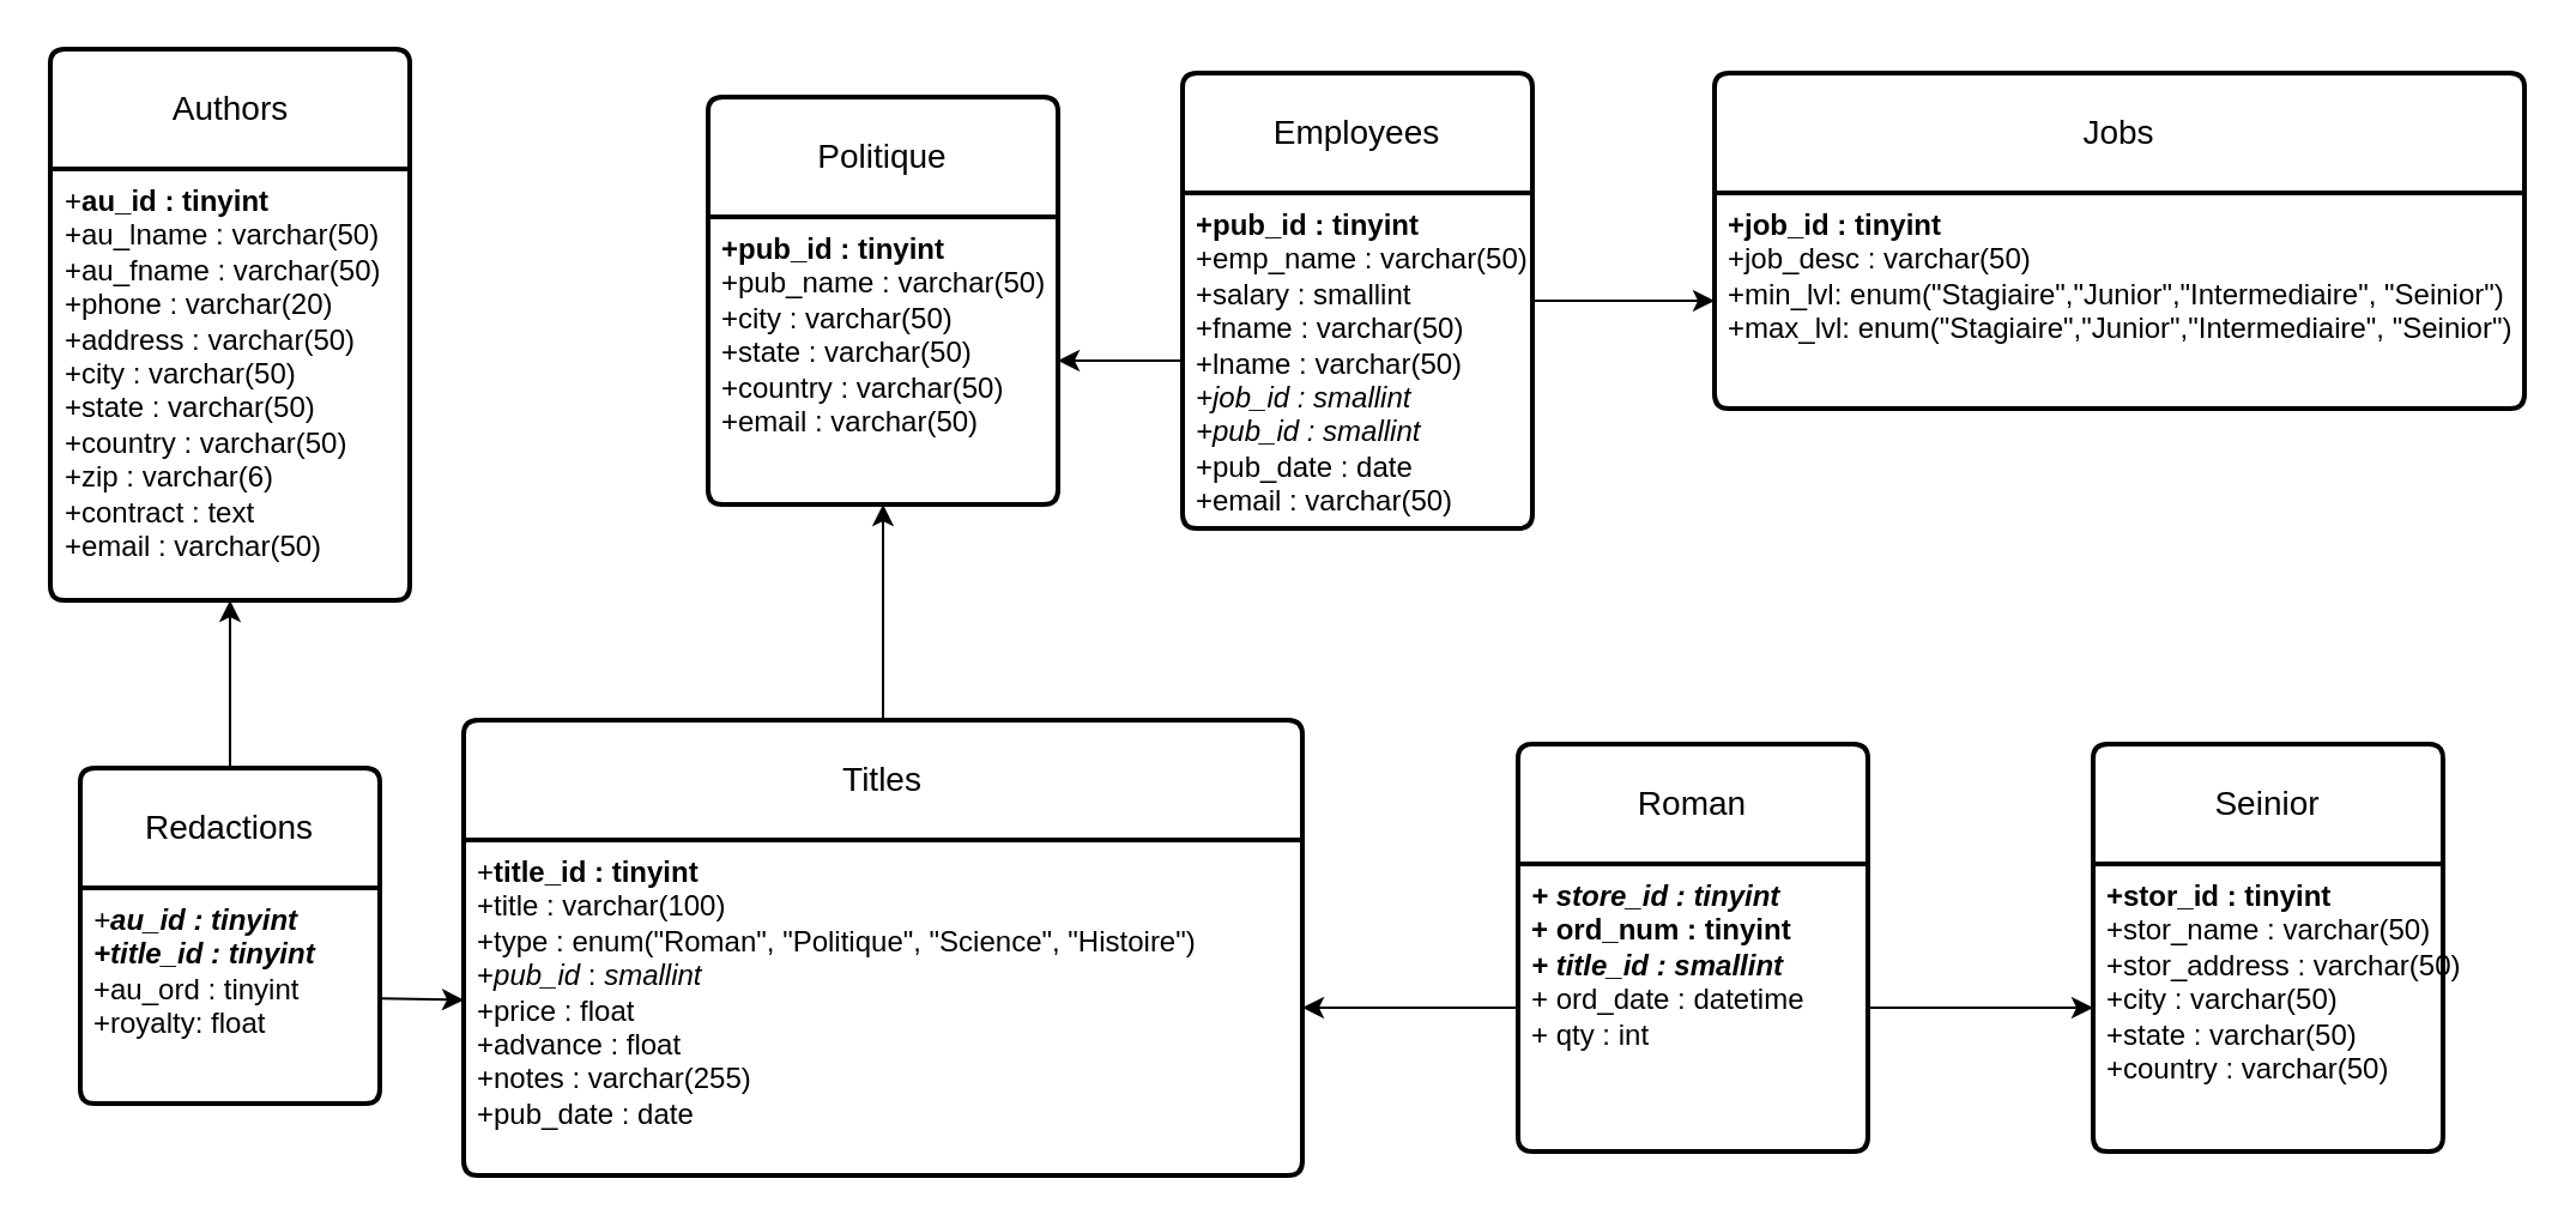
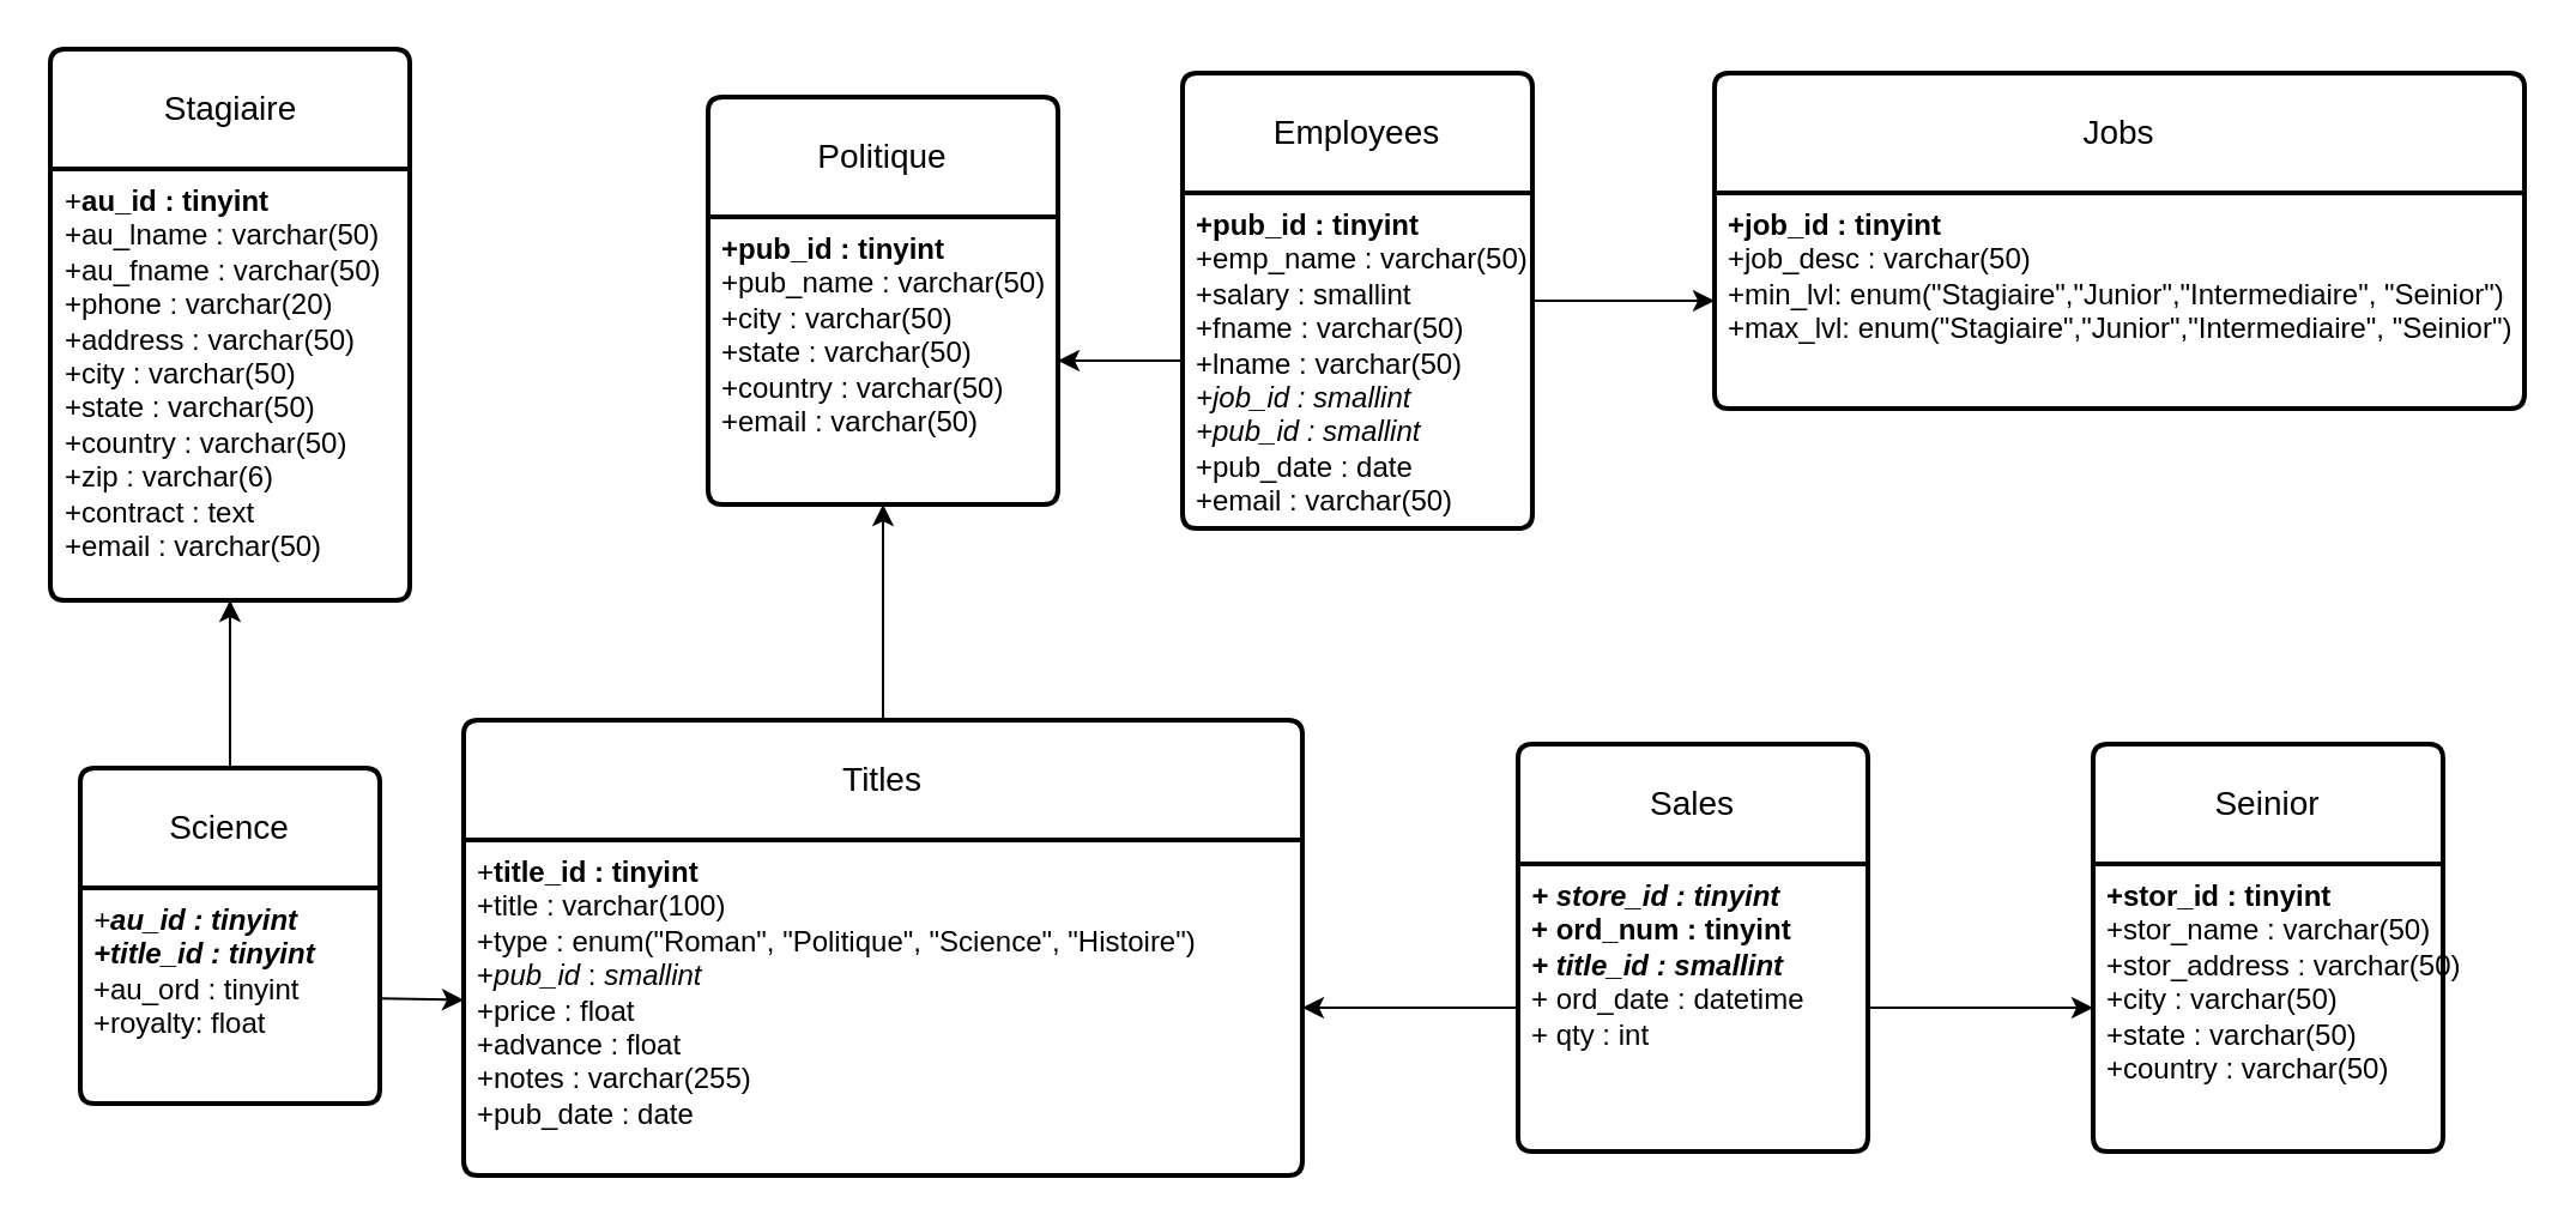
  <mxCell id="0" />
  <mxCell id="1" parent="0" />
- <mxCell id="2" value="Authors" style="swimlane;childLayout=stackLayout;horizontal=1;startSize=50;horizontalStack=0;rounded=1;fontSize=14;fontStyle=0;strokeWidth=2;resizeParent=0;resizeLast=1;shadow=0;dashed=0;align=center;arcSize=4;whiteSpace=wrap;html=1;" vertex="1" parent="1"><mxGeometry x="20.5" y="20" width="150" height="230" as="geometry" /></mxCell>
+ <mxCell id="2" value="Stagiaire" style="swimlane;childLayout=stackLayout;horizontal=1;startSize=50;horizontalStack=0;rounded=1;fontSize=14;fontStyle=0;strokeWidth=2;resizeParent=0;resizeLast=1;shadow=0;dashed=0;align=center;arcSize=4;whiteSpace=wrap;html=1;" vertex="1" parent="1"><mxGeometry x="20.5" y="20" width="150" height="230" as="geometry" /></mxCell>
  <mxCell id="3" value="+&lt;b&gt;au_id : tinyint&lt;/b&gt;&lt;br&gt;+au_lname : varchar(50)&lt;br&gt;+au_fname : varchar(50)&lt;br&gt;+phone : varchar(20)&lt;br style=&quot;border-color: var(--border-color);&quot;&gt;+address : varchar(50)&lt;br style=&quot;border-color: var(--border-color);&quot;&gt;+city : varchar(50)&lt;br&gt;+&lt;span style=&quot;border-color: var(--border-color);&quot;&gt;state&amp;nbsp;&lt;/span&gt;: varchar(50)&lt;br&gt;+country : varchar(50)&lt;br style=&quot;border-color: var(--border-color);&quot;&gt;+zip : varchar(6)&lt;br style=&quot;border-color: var(--border-color);&quot;&gt;+contract : text&amp;nbsp;&lt;br&gt;+email : varchar(50)" style="align=left;strokeColor=none;fillColor=none;spacingLeft=4;fontSize=12;verticalAlign=top;resizable=0;rotatable=0;part=1;html=1;" vertex="1" parent="2"><mxGeometry y="50" width="150" height="180" as="geometry" /></mxCell>
  <mxCell id="4" style="rounded=0;orthogonalLoop=1;jettySize=auto;html=1;" edge="1" parent="1" source="5" target="3"><mxGeometry relative="1" as="geometry" /></mxCell>
- <mxCell id="5" value="Redactions" style="swimlane;childLayout=stackLayout;horizontal=1;startSize=50;horizontalStack=0;rounded=1;fontSize=14;fontStyle=0;strokeWidth=2;resizeParent=0;resizeLast=1;shadow=0;dashed=0;align=center;arcSize=4;whiteSpace=wrap;html=1;" vertex="1" parent="1"><mxGeometry x="33" y="320" width="125" height="140" as="geometry" /></mxCell>
+ <mxCell id="5" value="Science" style="swimlane;childLayout=stackLayout;horizontal=1;startSize=50;horizontalStack=0;rounded=1;fontSize=14;fontStyle=0;strokeWidth=2;resizeParent=0;resizeLast=1;shadow=0;dashed=0;align=center;arcSize=4;whiteSpace=wrap;html=1;" vertex="1" parent="1"><mxGeometry x="33" y="320" width="125" height="140" as="geometry" /></mxCell>
  <mxCell id="6" value="&lt;i&gt;+&lt;b&gt;au_id : tinyint&lt;/b&gt;&lt;br&gt;&lt;/i&gt;&lt;b&gt;&lt;i&gt;+title_id :&amp;nbsp;&lt;span style=&quot;border-color: var(--border-color);&quot;&gt;tinyint&lt;/span&gt;&lt;br&gt;&lt;/i&gt;&lt;/b&gt;+au_ord : tinyint&lt;br&gt;+royalty: float" style="align=left;strokeColor=none;fillColor=none;spacingLeft=4;fontSize=12;verticalAlign=top;resizable=0;rotatable=0;part=1;html=1;" vertex="1" parent="5"><mxGeometry y="50" width="125" height="90" as="geometry" /></mxCell>
  <mxCell id="7" style="rounded=0;orthogonalLoop=1;jettySize=auto;html=1;" edge="1" parent="1" source="8" target="11"><mxGeometry relative="1" as="geometry" /></mxCell>
  <mxCell id="8" value="Titles" style="swimlane;childLayout=stackLayout;horizontal=1;startSize=50;horizontalStack=0;rounded=1;fontSize=14;fontStyle=0;strokeWidth=2;resizeParent=0;resizeLast=1;shadow=0;dashed=0;align=center;arcSize=4;whiteSpace=wrap;html=1;" vertex="1" parent="1"><mxGeometry x="193" y="300" width="350" height="190" as="geometry" /></mxCell>
  <mxCell id="9" value="+&lt;b&gt;title_id : tinyint&lt;/b&gt;&lt;br&gt;+title : varchar(100)&lt;br&gt;+type : enum(&quot;Roman&quot;, &quot;Politique&quot;, &quot;Science&quot;, &quot;Histoire&quot;)&lt;br&gt;+&lt;i&gt;pub_id&lt;/i&gt; : &lt;i&gt;smallint&lt;/i&gt;&lt;br style=&quot;border-color: var(--border-color);&quot;&gt;+price : float&lt;br style=&quot;border-color: var(--border-color);&quot;&gt;+advance : float&lt;br&gt;+notes : varchar(255)&lt;br style=&quot;border-color: var(--border-color);&quot;&gt;+pub_date : date" style="align=left;strokeColor=none;fillColor=none;spacingLeft=4;fontSize=12;verticalAlign=top;resizable=0;rotatable=0;part=1;html=1;" vertex="1" parent="8"><mxGeometry y="50" width="350" height="140" as="geometry" /></mxCell>
  <mxCell id="10" value="Politique" style="swimlane;childLayout=stackLayout;horizontal=1;startSize=50;horizontalStack=0;rounded=1;fontSize=14;fontStyle=0;strokeWidth=2;resizeParent=0;resizeLast=1;shadow=0;dashed=0;align=center;arcSize=4;whiteSpace=wrap;html=1;" vertex="1" parent="1"><mxGeometry x="295" y="40" width="146" height="170" as="geometry" /></mxCell>
  <mxCell id="11" value="&lt;b&gt;+pub_id : tinyint&lt;br&gt;&lt;/b&gt;+pub_name : varchar(50)&lt;br&gt;+city : varchar(50)&lt;br&gt;+&lt;span style=&quot;border-color: var(--border-color);&quot;&gt;state&amp;nbsp;&lt;/span&gt;: varchar(50)&lt;br&gt;+country : varchar(50)&lt;br&gt;+email : varchar(50)" style="align=left;strokeColor=none;fillColor=none;spacingLeft=4;fontSize=12;verticalAlign=top;resizable=0;rotatable=0;part=1;html=1;" vertex="1" parent="10"><mxGeometry y="50" width="146" height="120" as="geometry" /></mxCell>
  <mxCell id="12" style="rounded=0;orthogonalLoop=1;jettySize=auto;html=1;" edge="1" parent="1" source="6" target="9"><mxGeometry relative="1" as="geometry" /></mxCell>
  <mxCell id="13" style="rounded=0;orthogonalLoop=1;jettySize=auto;html=1;" edge="1" parent="1" source="14" target="18"><mxGeometry relative="1" as="geometry" /></mxCell>
  <mxCell id="14" value="Employees" style="swimlane;childLayout=stackLayout;horizontal=1;startSize=50;horizontalStack=0;rounded=1;fontSize=14;fontStyle=0;strokeWidth=2;resizeParent=0;resizeLast=1;shadow=0;dashed=0;align=center;arcSize=4;whiteSpace=wrap;html=1;" vertex="1" parent="1"><mxGeometry x="493" y="30" width="146" height="190" as="geometry" /></mxCell>
  <mxCell id="15" value="&lt;b&gt;+pub_id : tinyint&lt;br&gt;&lt;/b&gt;+emp_name : varchar(50)&lt;br&gt;+salary : smallint&lt;br&gt;+fname : varchar(50)&lt;br style=&quot;border-color: var(--border-color);&quot;&gt;+lname : varchar(50)&lt;br&gt;&lt;i&gt;+&lt;span style=&quot;border-color: var(--border-color);&quot;&gt;job_id&amp;nbsp;&lt;/span&gt;: smallint&lt;br&gt;+pub_id&amp;nbsp;: smallint&lt;br&gt;&lt;/i&gt;+pub_date : date&lt;br&gt;+email : varchar(50)" style="align=left;strokeColor=none;fillColor=none;spacingLeft=4;fontSize=12;verticalAlign=top;resizable=0;rotatable=0;part=1;html=1;" vertex="1" parent="14"><mxGeometry y="50" width="146" height="140" as="geometry" /></mxCell>
  <mxCell id="16" style="rounded=0;orthogonalLoop=1;jettySize=auto;html=1;" edge="1" parent="1" source="15" target="11"><mxGeometry relative="1" as="geometry" /></mxCell>
  <mxCell id="17" value="Jobs" style="swimlane;childLayout=stackLayout;horizontal=1;startSize=50;horizontalStack=0;rounded=1;fontSize=14;fontStyle=0;strokeWidth=2;resizeParent=0;resizeLast=1;shadow=0;dashed=0;align=center;arcSize=4;whiteSpace=wrap;html=1;" vertex="1" parent="1"><mxGeometry x="715" y="30" width="338" height="140" as="geometry" /></mxCell>
  <mxCell id="18" value="&lt;b style=&quot;&quot;&gt;+job_id : tinyint&lt;br&gt;&lt;/b&gt;+job_desc : varchar(50)&lt;br&gt;+min_lvl: enum(&quot;Stagiaire&quot;,&quot;Junior&quot;,&quot;Intermediaire&quot;, &quot;Seinior&quot;)&lt;br&gt;+max_lvl: enum(&quot;Stagiaire&quot;,&quot;Junior&quot;,&quot;Intermediaire&quot;, &quot;Seinior&quot;)" style="align=left;strokeColor=none;fillColor=none;spacingLeft=4;fontSize=12;verticalAlign=top;resizable=0;rotatable=0;part=1;html=1;" vertex="1" parent="17"><mxGeometry y="50" width="338" height="90" as="geometry" /></mxCell>
- <mxCell id="19" value="Roman" style="swimlane;childLayout=stackLayout;horizontal=1;startSize=50;horizontalStack=0;rounded=1;fontSize=14;fontStyle=0;strokeWidth=2;resizeParent=0;resizeLast=1;shadow=0;dashed=0;align=center;arcSize=4;whiteSpace=wrap;html=1;" vertex="1" parent="1"><mxGeometry x="633" y="310" width="146" height="170" as="geometry" /></mxCell>
+ <mxCell id="19" value="Sales" style="swimlane;childLayout=stackLayout;horizontal=1;startSize=50;horizontalStack=0;rounded=1;fontSize=14;fontStyle=0;strokeWidth=2;resizeParent=0;resizeLast=1;shadow=0;dashed=0;align=center;arcSize=4;whiteSpace=wrap;html=1;" vertex="1" parent="1"><mxGeometry x="633" y="310" width="146" height="170" as="geometry" /></mxCell>
  <mxCell id="20" value="&lt;b&gt;&lt;i&gt;+ store_id : tinyint&lt;br&gt;&lt;/i&gt;&lt;/b&gt;&lt;b style=&quot;border-color: var(--border-color);&quot;&gt;+ ord_num : tinyint&lt;br style=&quot;border-color: var(--border-color);&quot;&gt;&lt;/b&gt;&lt;b&gt;&lt;i&gt;+ title_id : smallint&lt;br&gt;&lt;/i&gt;&lt;/b&gt;+ ord_date : datetime&lt;br&gt;+ qty : int" style="align=left;strokeColor=none;fillColor=none;spacingLeft=4;fontSize=12;verticalAlign=top;resizable=0;rotatable=0;part=1;html=1;" vertex="1" parent="19"><mxGeometry y="50" width="146" height="120" as="geometry" /></mxCell>
  <mxCell id="21" style="rounded=0;orthogonalLoop=1;jettySize=auto;html=1;" edge="1" parent="1" source="20" target="9"><mxGeometry relative="1" as="geometry" /></mxCell>
  <mxCell id="22" value="Seinior" style="swimlane;childLayout=stackLayout;horizontal=1;startSize=50;horizontalStack=0;rounded=1;fontSize=14;fontStyle=0;strokeWidth=2;resizeParent=0;resizeLast=1;shadow=0;dashed=0;align=center;arcSize=4;whiteSpace=wrap;html=1;" vertex="1" parent="1"><mxGeometry x="873" y="310" width="146" height="170" as="geometry" /></mxCell>
  <mxCell id="23" value="&lt;b&gt;+stor_id : tinyint&lt;br&gt;&lt;/b&gt;+stor_name : varchar(50)&lt;br&gt;+stor_address : varchar(50)&lt;br style=&quot;border-color: var(--border-color);&quot;&gt;+city : varchar(50)&lt;br&gt;+&lt;span style=&quot;border-color: var(--border-color);&quot;&gt;state&amp;nbsp;&lt;/span&gt;: varchar(50)&lt;br&gt;+country : varchar(50)" style="align=left;strokeColor=none;fillColor=none;spacingLeft=4;fontSize=12;verticalAlign=top;resizable=0;rotatable=0;part=1;html=1;" vertex="1" parent="22"><mxGeometry y="50" width="146" height="120" as="geometry" /></mxCell>
  <mxCell id="24" style="rounded=0;orthogonalLoop=1;jettySize=auto;html=1;" edge="1" parent="1" source="20" target="23"><mxGeometry relative="1" as="geometry" /></mxCell>
